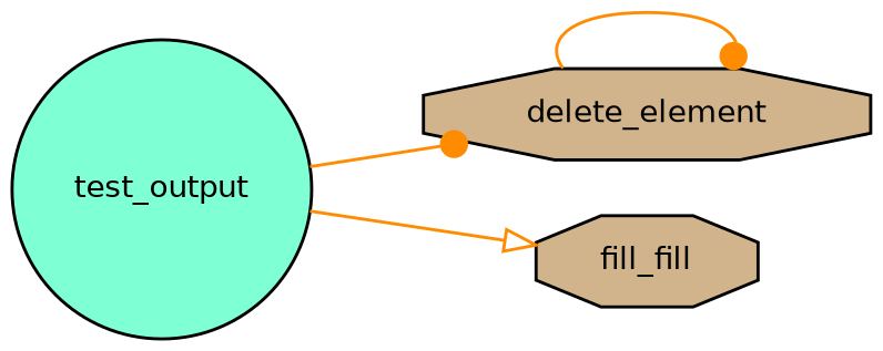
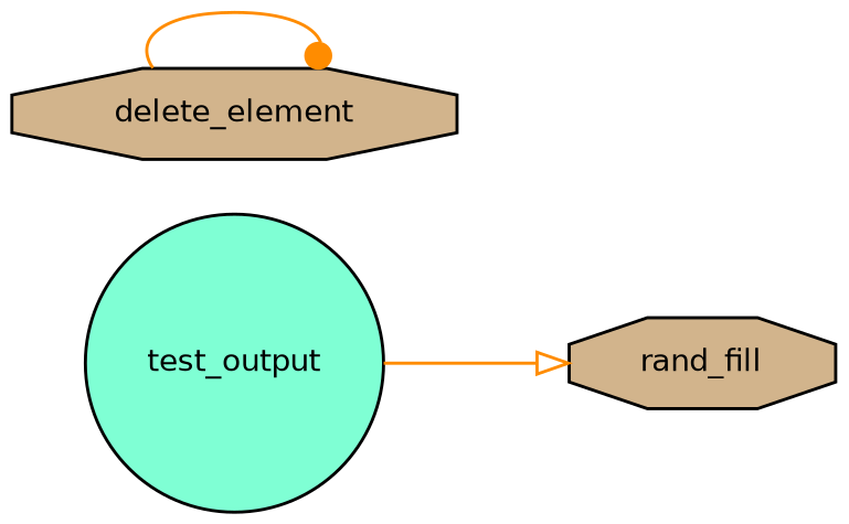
  digraph {
    rankdir=LR
    node [color=black fillcolor=tan fontname=Helvetica fontsize=10 shape=octagon style=filled]
    edge [arrowhead=dot color=darkorange fontname=Helvetica fontsize=10 labelfontname=Helvetica labelfontsize=10 style=solid]
    n1 [fillcolor=aquamarine fontcolor=black height=0.2 label=test_output shape=circle width=0.4]
    n2 [height=0.2 label=delete_element width=0.4]
-   n3 [height=0.2 label=fill_fill width=0.4]
-   n1 -> n2
+   n3 [height=0.2 label=rand_fill width=0.4]
    n1 -> n3 [arrowhead=onormal]
    n2 -> n2
  }
